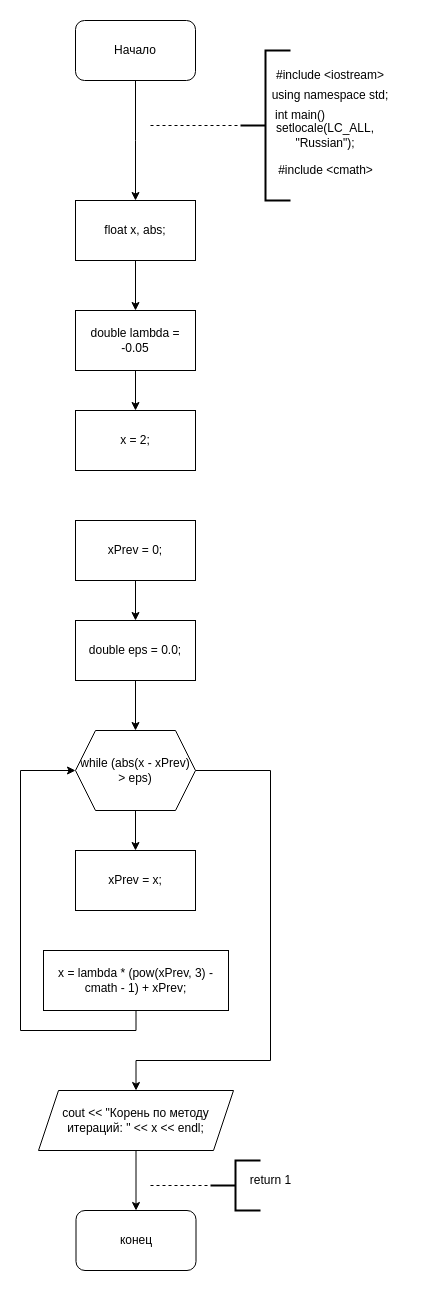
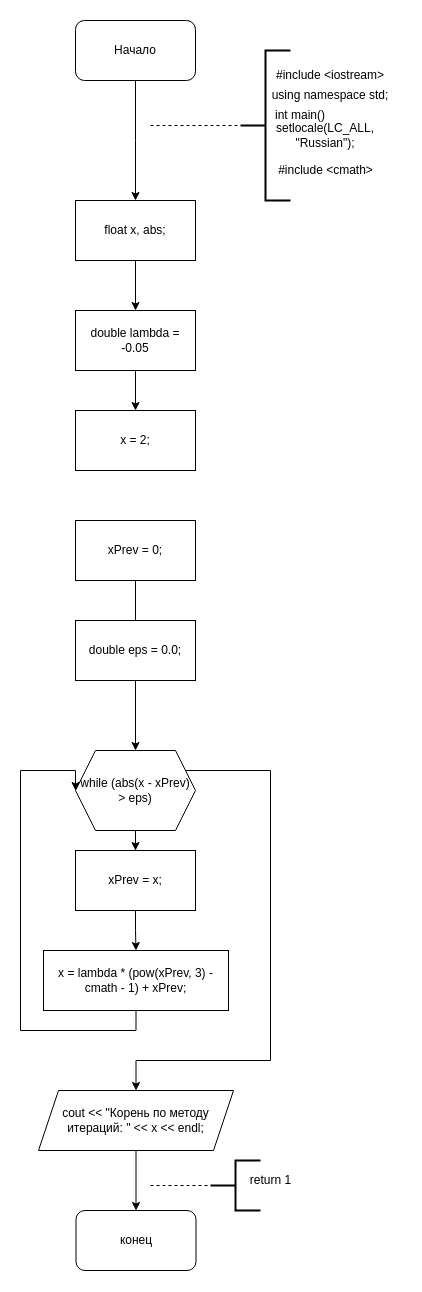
  <mxCell id="0" />
  <mxCell id="1" parent="0" />
  <mxCell id="2" style="edgeStyle=orthogonalEdgeStyle;rounded=0;orthogonalLoop=1;jettySize=auto;html=1;entryX=0.5;entryY=0;entryDx=0;entryDy=0;" edge="1" parent="1" source="3"><mxGeometry relative="1" as="geometry"><mxPoint x="135" y="200" as="targetPoint" /></mxGeometry></mxCell>
  <mxCell id="3" value="Начало" style="rounded=1;whiteSpace=wrap;html=1;" vertex="1" parent="1"><mxGeometry x="75" y="20" width="120" height="60" as="geometry" /></mxCell>
  <mxCell id="4" value="" style="strokeWidth=2;html=1;shape=mxgraph.flowchart.annotation_2;align=left;labelPosition=right;pointerEvents=1;" vertex="1" parent="1"><mxGeometry x="240" y="50" width="50" height="150" as="geometry" /></mxCell>
  <mxCell id="5" value="#include &amp;lt;iostream&amp;gt; " style="text;html=1;strokeColor=none;fillColor=none;align=center;verticalAlign=middle;whiteSpace=wrap;rounded=0;" vertex="1" parent="1"><mxGeometry x="270" y="60" width="120" height="30" as="geometry" /></mxCell>
  <mxCell id="6" value="int main()" style="text;html=1;strokeColor=none;fillColor=none;align=center;verticalAlign=middle;whiteSpace=wrap;rounded=0;" vertex="1" parent="1"><mxGeometry x="270" y="100" width="60" height="30" as="geometry" /></mxCell>
  <mxCell id="7" value="setlocale(LC_ALL, &quot;Russian&quot;);" style="text;html=1;strokeColor=none;fillColor=none;align=center;verticalAlign=middle;whiteSpace=wrap;rounded=0;" vertex="1" parent="1"><mxGeometry x="260" y="120" width="130" height="30" as="geometry" /></mxCell>
  <mxCell id="8" value="" style="endArrow=none;dashed=1;html=1;rounded=0;entryX=0;entryY=0.5;entryDx=0;entryDy=0;entryPerimeter=0;" edge="1" parent="1" target="4"><mxGeometry width="50" height="50" relative="1" as="geometry"><mxPoint x="150" y="125" as="sourcePoint" /><mxPoint x="260" y="190" as="targetPoint" /></mxGeometry></mxCell>
  <mxCell id="9" value="using namespace std;" style="text;html=1;strokeColor=none;fillColor=none;align=center;verticalAlign=middle;whiteSpace=wrap;rounded=0;" vertex="1" parent="1"><mxGeometry x="260" y="80" width="140" height="30" as="geometry" /></mxCell>
  <mxCell id="10" value="#include &amp;lt;cmath&amp;gt;" style="text;html=1;align=center;verticalAlign=middle;resizable=0;points=[];autosize=1;strokeColor=none;fillColor=none;" vertex="1" parent="1"><mxGeometry x="270" y="160" width="110" height="20" as="geometry" /></mxCell>
  <mxCell id="11" style="edgeStyle=orthogonalEdgeStyle;rounded=0;orthogonalLoop=1;jettySize=auto;html=1;entryX=0.5;entryY=0;entryDx=0;entryDy=0;" edge="1" parent="1" source="12" target="14"><mxGeometry relative="1" as="geometry" /></mxCell>
  <mxCell id="12" value="float x, abs;" style="rounded=0;whiteSpace=wrap;html=1;" vertex="1" parent="1"><mxGeometry x="75" y="200" width="120" height="60" as="geometry" /></mxCell>
  <mxCell id="13" style="edgeStyle=orthogonalEdgeStyle;rounded=0;orthogonalLoop=1;jettySize=auto;html=1;entryX=0.5;entryY=0;entryDx=0;entryDy=0;" edge="1" parent="1" source="14" target="15"><mxGeometry relative="1" as="geometry" /></mxCell>
  <mxCell id="14" value="double lambda = -0.05" style="rounded=0;whiteSpace=wrap;html=1;" vertex="1" parent="1"><mxGeometry x="75" y="310" width="120" height="60" as="geometry" /></mxCell>
  <mxCell id="15" value="x = 2;" style="rounded=0;whiteSpace=wrap;html=1;" vertex="1" parent="1"><mxGeometry x="75" y="410" width="120" height="60" as="geometry" /></mxCell>
- <mxCell id="16" style="edgeStyle=orthogonalEdgeStyle;rounded=0;orthogonalLoop=1;jettySize=auto;html=1;entryX=0.5;entryY=0;entryDx=0;entryDy=0;" edge="1" parent="1" source="17" target="19"><mxGeometry relative="1" as="geometry" /></mxCell>
+ <mxCell id="16" style="edgeStyle=orthogonalEdgeStyle;rounded=0;orthogonalLoop=1;jettySize=auto;html=1;entryX=0.5;entryY=0;entryDx=0;entryDy=0;endArrow=none;" edge="1" parent="1" source="17" target="19"><mxGeometry relative="1" as="geometry" /></mxCell>
  <mxCell id="17" value="xPrev = 0;" style="rounded=0;whiteSpace=wrap;html=1;" vertex="1" parent="1"><mxGeometry x="75" y="520" width="120" height="60" as="geometry" /></mxCell>
  <mxCell id="18" style="edgeStyle=orthogonalEdgeStyle;rounded=0;orthogonalLoop=1;jettySize=auto;html=1;" edge="1" parent="1" source="19" target="22"><mxGeometry relative="1" as="geometry" /></mxCell>
  <mxCell id="19" value="double eps = 0.0;" style="rounded=0;whiteSpace=wrap;html=1;" vertex="1" parent="1"><mxGeometry x="75" y="620" width="120" height="60" as="geometry" /></mxCell>
  <mxCell id="20" style="edgeStyle=orthogonalEdgeStyle;rounded=0;orthogonalLoop=1;jettySize=auto;html=1;" edge="1" parent="1" source="22" target="24"><mxGeometry relative="1" as="geometry" /></mxCell>
  <mxCell id="21" style="edgeStyle=orthogonalEdgeStyle;rounded=0;orthogonalLoop=1;jettySize=auto;html=1;entryX=0.5;entryY=0;entryDx=0;entryDy=0;" edge="1" parent="1" source="22" target="28"><mxGeometry relative="1" as="geometry"><Array as="points"><mxPoint x="270" y="770" /><mxPoint x="270" y="1060" /><mxPoint x="136" y="1060" /></Array></mxGeometry></mxCell>
- <mxCell id="22" value="while (abs(x - xPrev) &gt; eps)" style="shape=hexagon;perimeter=hexagonPerimeter2;whiteSpace=wrap;html=1;fixedSize=1;" vertex="1" parent="1"><mxGeometry x="75" y="730" width="120" height="80" as="geometry" /></mxCell>
+ <mxCell id="22" value="while (abs(x - xPrev) &gt; eps)" style="shape=hexagon;perimeter=hexagonPerimeter2;whiteSpace=wrap;html=1;fixedSize=1;" vertex="1" parent="1"><mxGeometry x="75" y="750" width="120" height="80" as="geometry" /></mxCell>
+ <mxCell id="23" style="edgeStyle=orthogonalEdgeStyle;rounded=0;orthogonalLoop=1;jettySize=auto;html=1;entryX=0.5;entryY=0;entryDx=0;entryDy=0;" edge="1" parent="1" source="24" target="26"><mxGeometry relative="1" as="geometry" /></mxCell>
  <mxCell id="24" value="xPrev = x;" style="rounded=0;whiteSpace=wrap;html=1;" vertex="1" parent="1"><mxGeometry x="75" y="850" width="120" height="60" as="geometry" /></mxCell>
  <mxCell id="25" style="edgeStyle=orthogonalEdgeStyle;rounded=0;orthogonalLoop=1;jettySize=auto;html=1;entryX=0;entryY=0.5;entryDx=0;entryDy=0;" edge="1" parent="1" source="26" target="22"><mxGeometry relative="1" as="geometry"><mxPoint x="10" y="900" as="targetPoint" /><Array as="points"><mxPoint x="136" y="1030" /><mxPoint x="20" y="1030" /><mxPoint x="20" y="770" /></Array></mxGeometry></mxCell>
  <mxCell id="26" value="x = lambda * (pow(xPrev, 3) - cmath - 1) + xPrev;" style="rounded=0;whiteSpace=wrap;html=1;" vertex="1" parent="1"><mxGeometry x="43" y="950" width="185" height="60" as="geometry" /></mxCell>
  <mxCell id="27" style="edgeStyle=orthogonalEdgeStyle;rounded=0;orthogonalLoop=1;jettySize=auto;html=1;" edge="1" parent="1" source="28" target="29"><mxGeometry relative="1" as="geometry" /></mxCell>
  <mxCell id="28" value="cout &lt;&lt; &quot;Корень по методу итераций: &quot; &lt;&lt; x &lt;&lt; endl;" style="shape=parallelogram;perimeter=parallelogramPerimeter;whiteSpace=wrap;html=1;fixedSize=1;" vertex="1" parent="1"><mxGeometry x="38" y="1090" width="195" height="60" as="geometry" /></mxCell>
  <mxCell id="29" value="конец" style="rounded=1;whiteSpace=wrap;html=1;" vertex="1" parent="1"><mxGeometry x="75.5" y="1210" width="120" height="60" as="geometry" /></mxCell>
  <mxCell id="30" value="" style="strokeWidth=2;html=1;shape=mxgraph.flowchart.annotation_2;align=left;labelPosition=right;pointerEvents=1;" vertex="1" parent="1"><mxGeometry x="210" y="1160" width="50" height="50" as="geometry" /></mxCell>
  <mxCell id="31" value="return 1" style="text;html=1;align=center;verticalAlign=middle;resizable=0;points=[];autosize=1;strokeColor=none;fillColor=none;" vertex="1" parent="1"><mxGeometry x="240" y="1170" width="60" height="20" as="geometry" /></mxCell>
  <mxCell id="32" value="" style="endArrow=none;dashed=1;html=1;rounded=0;entryX=0;entryY=0.5;entryDx=0;entryDy=0;entryPerimeter=0;" edge="1" parent="1" target="30"><mxGeometry width="50" height="50" relative="1" as="geometry"><mxPoint x="150" y="1185" as="sourcePoint" /><mxPoint x="160" y="1050" as="targetPoint" /></mxGeometry></mxCell>
